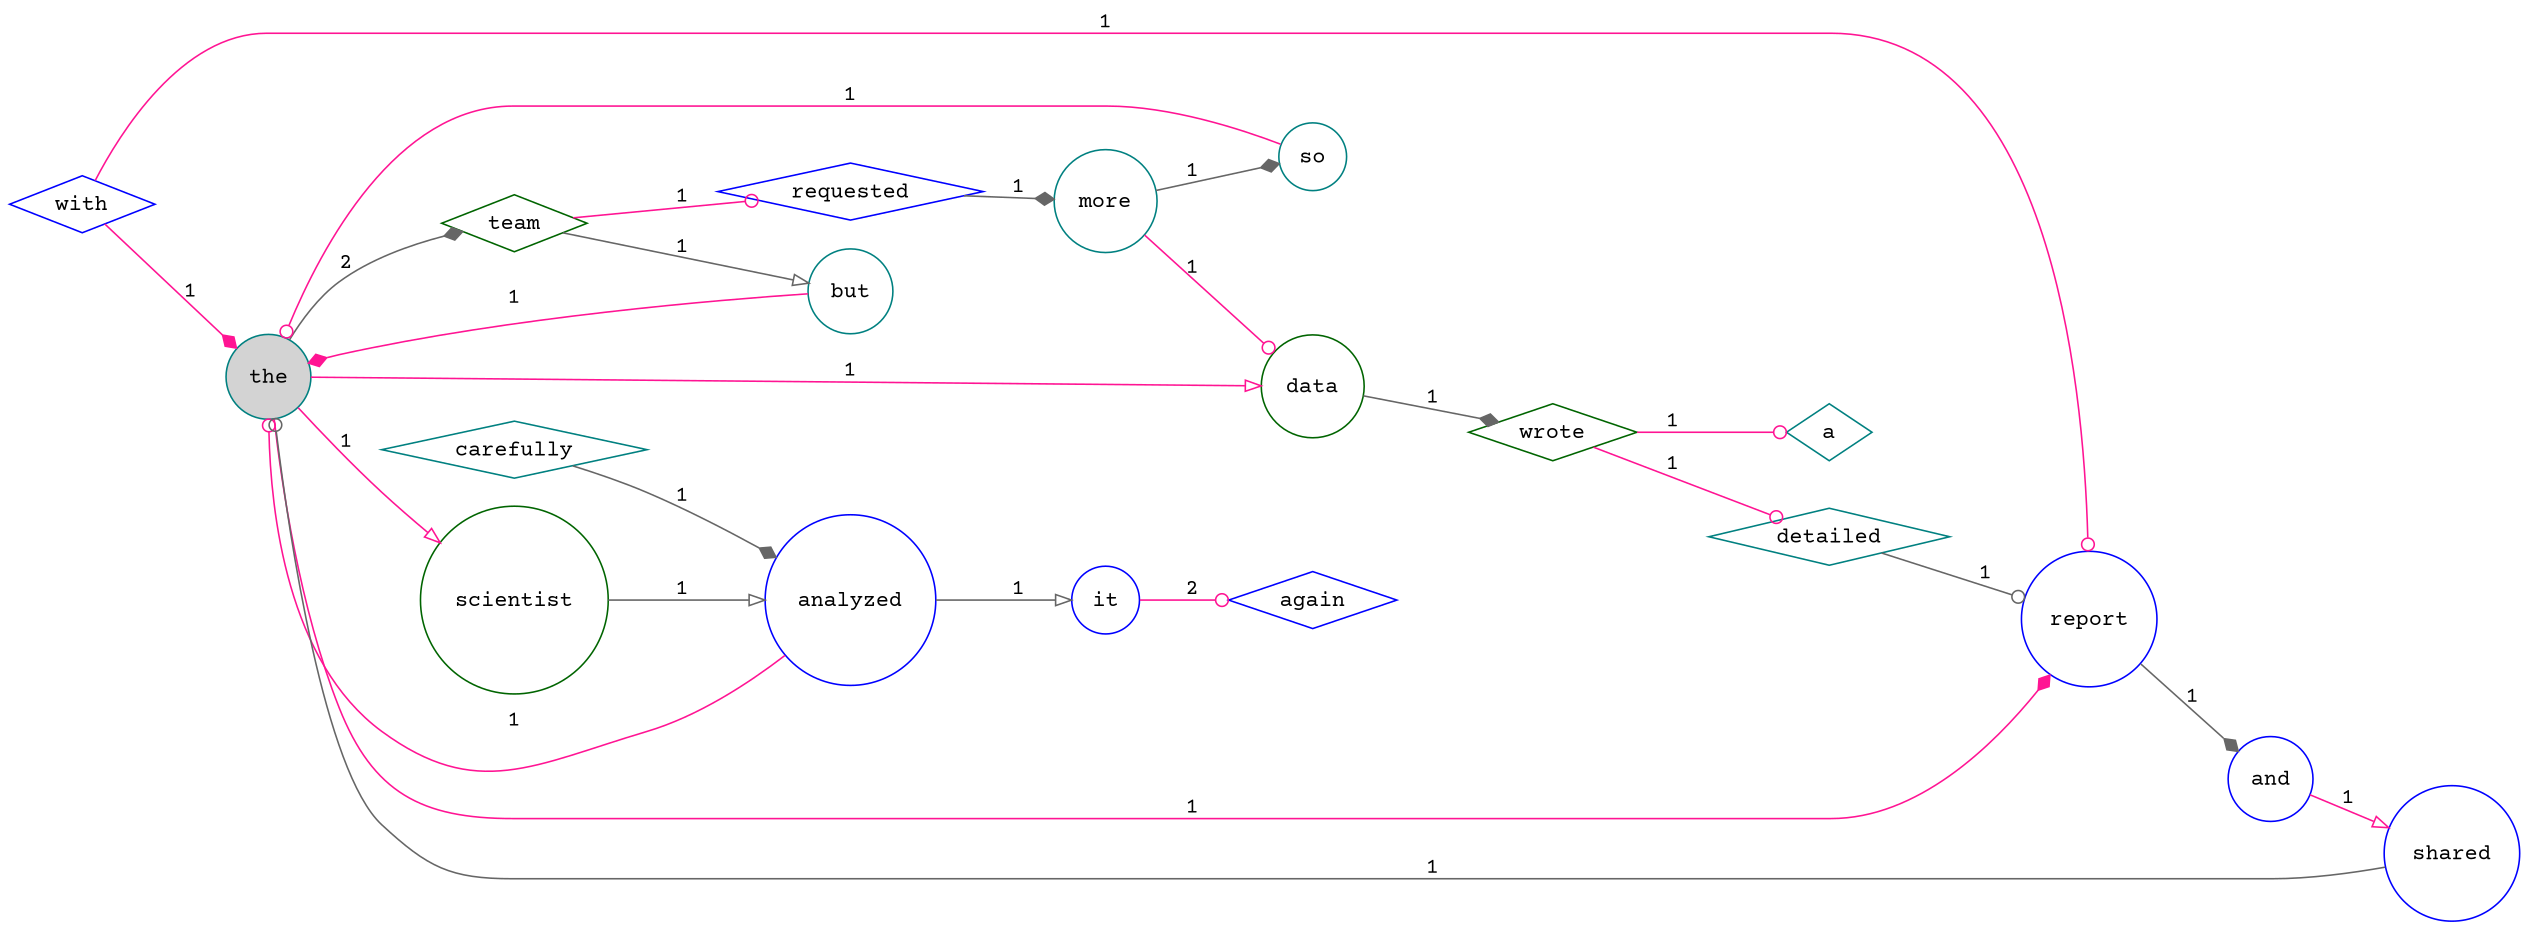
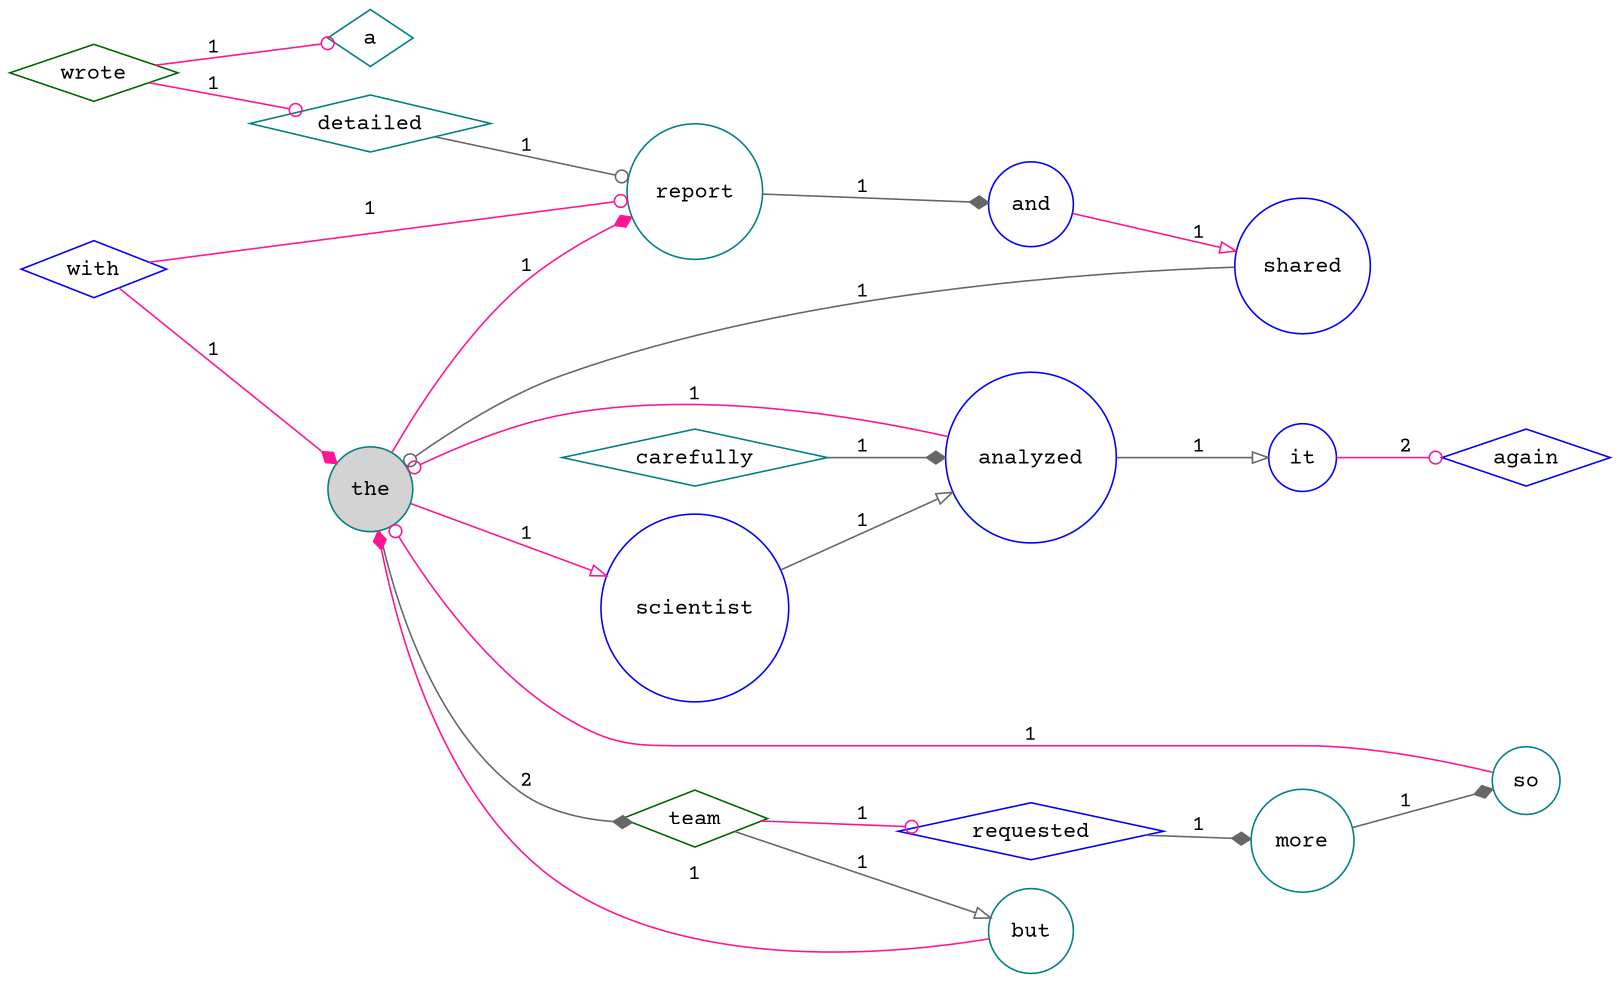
  digraph {
    fontname="Courier Prime"
    rankdir=LR
    node [color=blue fontname="Courier Prime" shape=circle]
    edge [arrowhead=odot color=deeppink fontname="Courier Prime"]
    the [color=teal fillcolor=lightgray style=filled]
-   data [color=darkgreen]
-   scientist [color=darkgreen]
+   scientist
    team [color=darkgreen shape=diamond]
-   report
+   report [color=teal]
    wrote [color=darkgreen shape=diamond]
    analyzed
    but [color=teal]
    requested [shape=diamond]
    and
    a [color=teal shape=diamond]
    detailed [color=teal shape=diamond]
    shared
    so [color=teal]
    carefully [color=teal shape=diamond]
    it
    again [shape=diamond]
    more [color=teal]
    with [shape=diamond]
-   the -> data [arrowhead=onormal label=1]
    the -> scientist [arrowhead=onormal label=1]
    the -> team [arrowhead=diamond color=gray40 label=2]
    the -> report [arrowhead=diamond label=1]
-   data -> wrote [arrowhead=diamond color=gray40 label=1]
    scientist -> analyzed [arrowhead=onormal color=gray40 label=1]
    team -> but [arrowhead=onormal color=gray40 label=1]
    team -> requested [label=1]
    report -> and [arrowhead=diamond color=gray40 label=1]
    wrote -> a [label=1]
    wrote -> detailed [label=1]
    analyzed -> the [label=1]
    analyzed -> it [arrowhead=onormal color=gray40 label=1]
    but -> the [arrowhead=diamond label=1]
    requested -> more [arrowhead=diamond color=gray40 label=1]
    and -> shared [arrowhead=onormal label=1]
    detailed -> report [color=gray40 label=1]
    shared -> the [color=gray40 label=1]
    so -> the [label=1]
    carefully -> analyzed [arrowhead=diamond color=gray40 label=1]
    it -> again [label=2]
-   more -> data [label=1]
    more -> so [arrowhead=diamond color=gray40 label=1]
    with -> the [arrowhead=diamond label=1]
    with -> report [label=1]
  }
